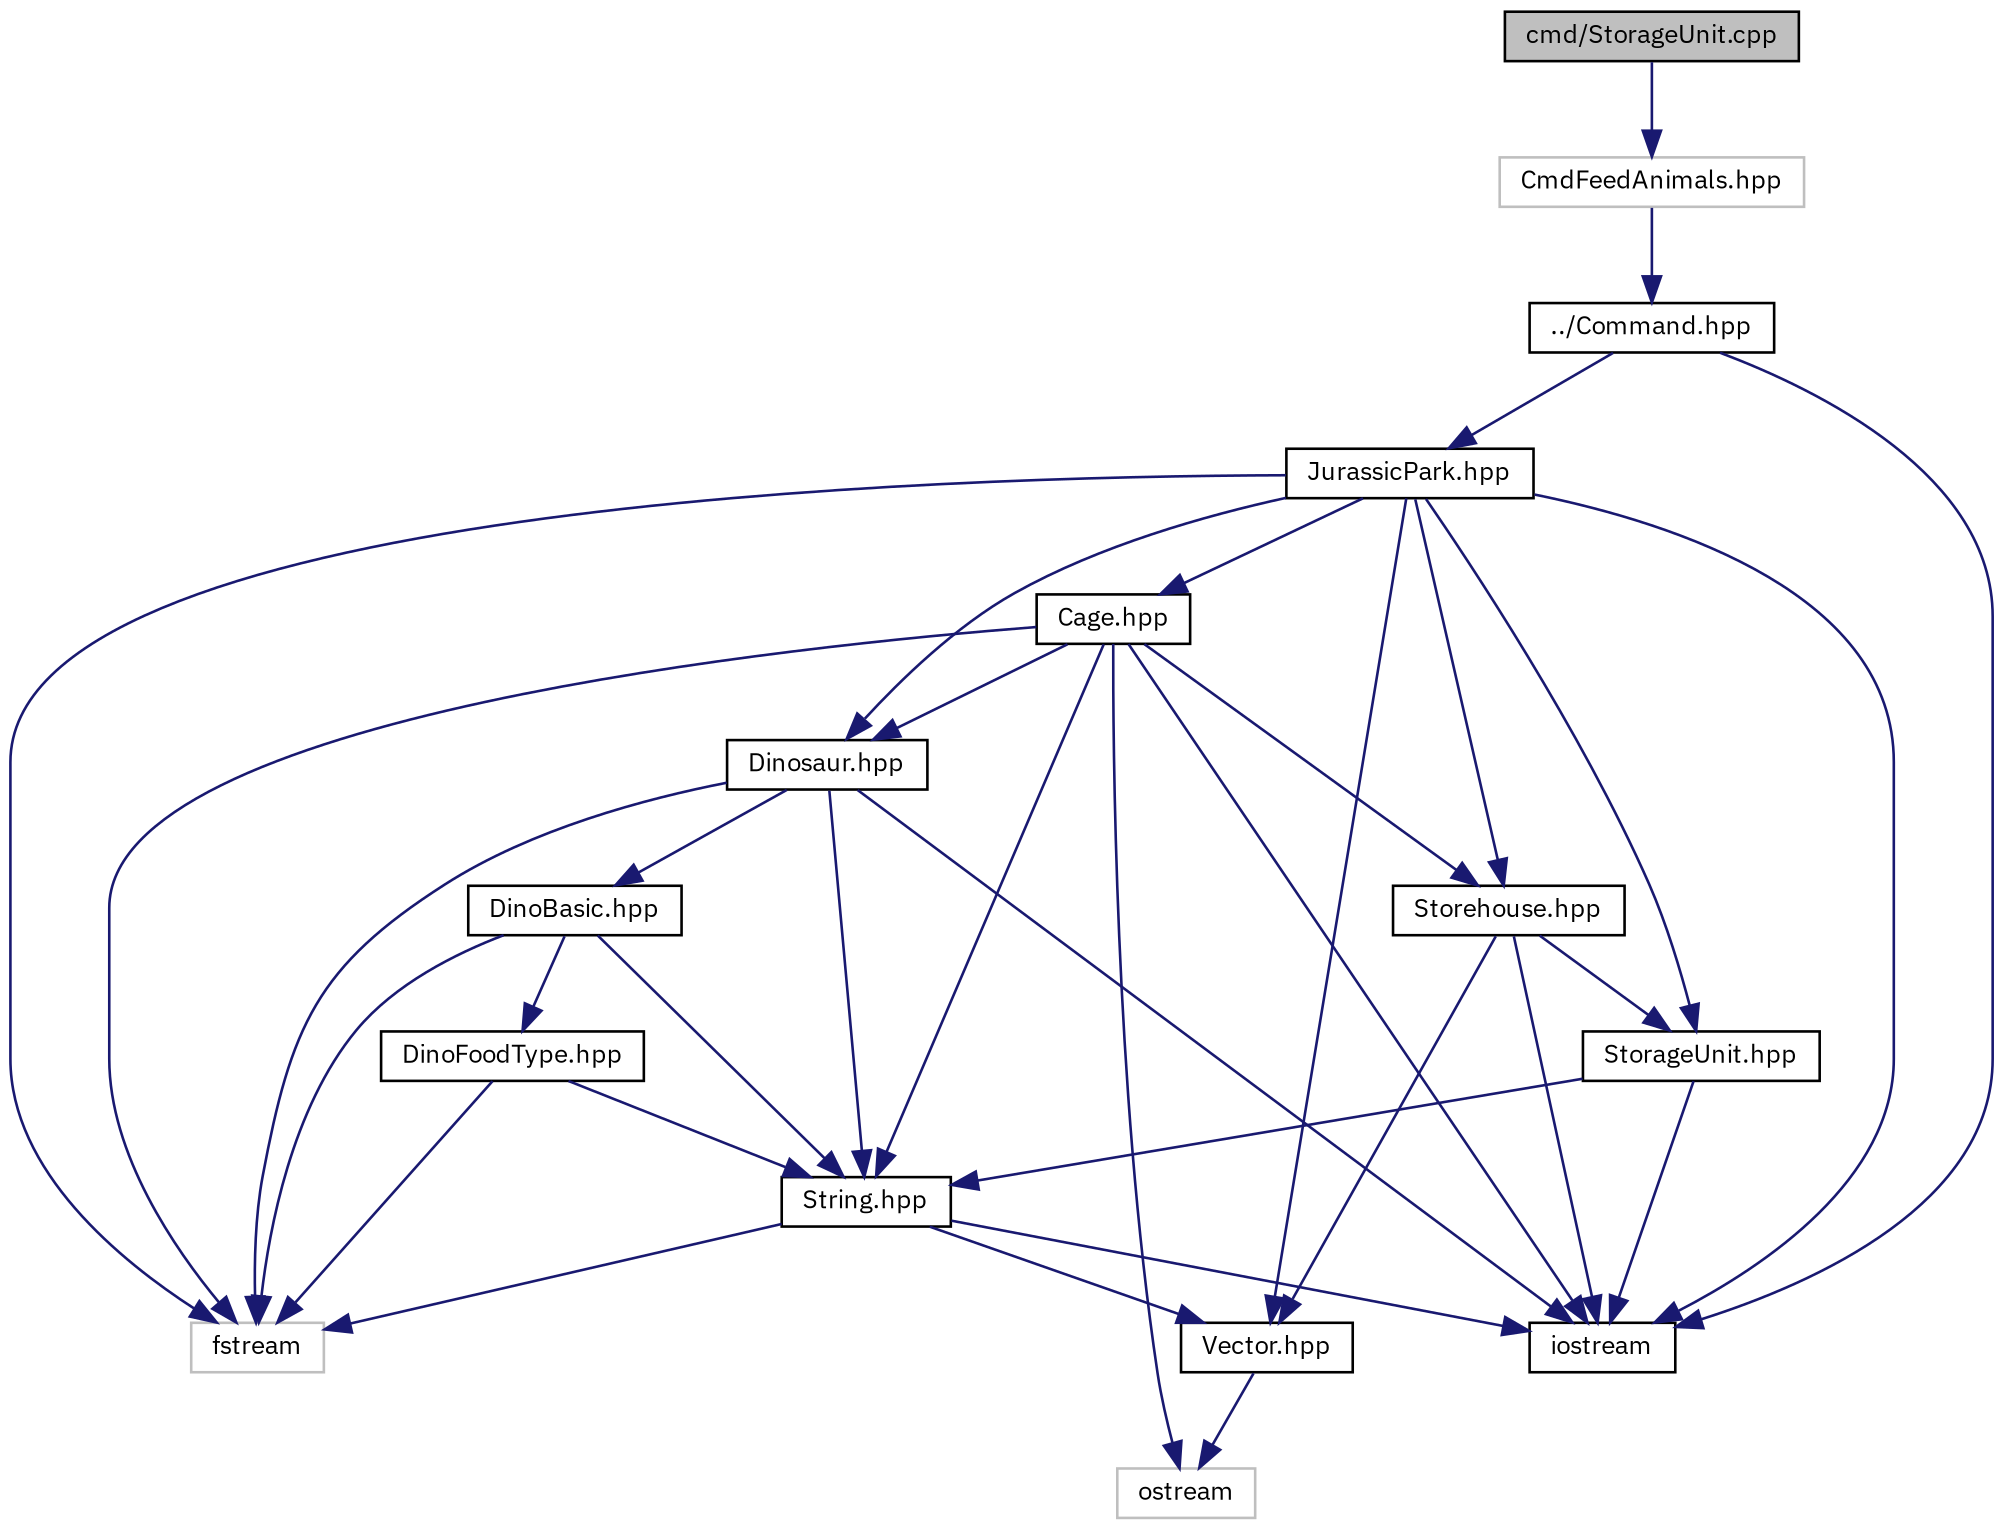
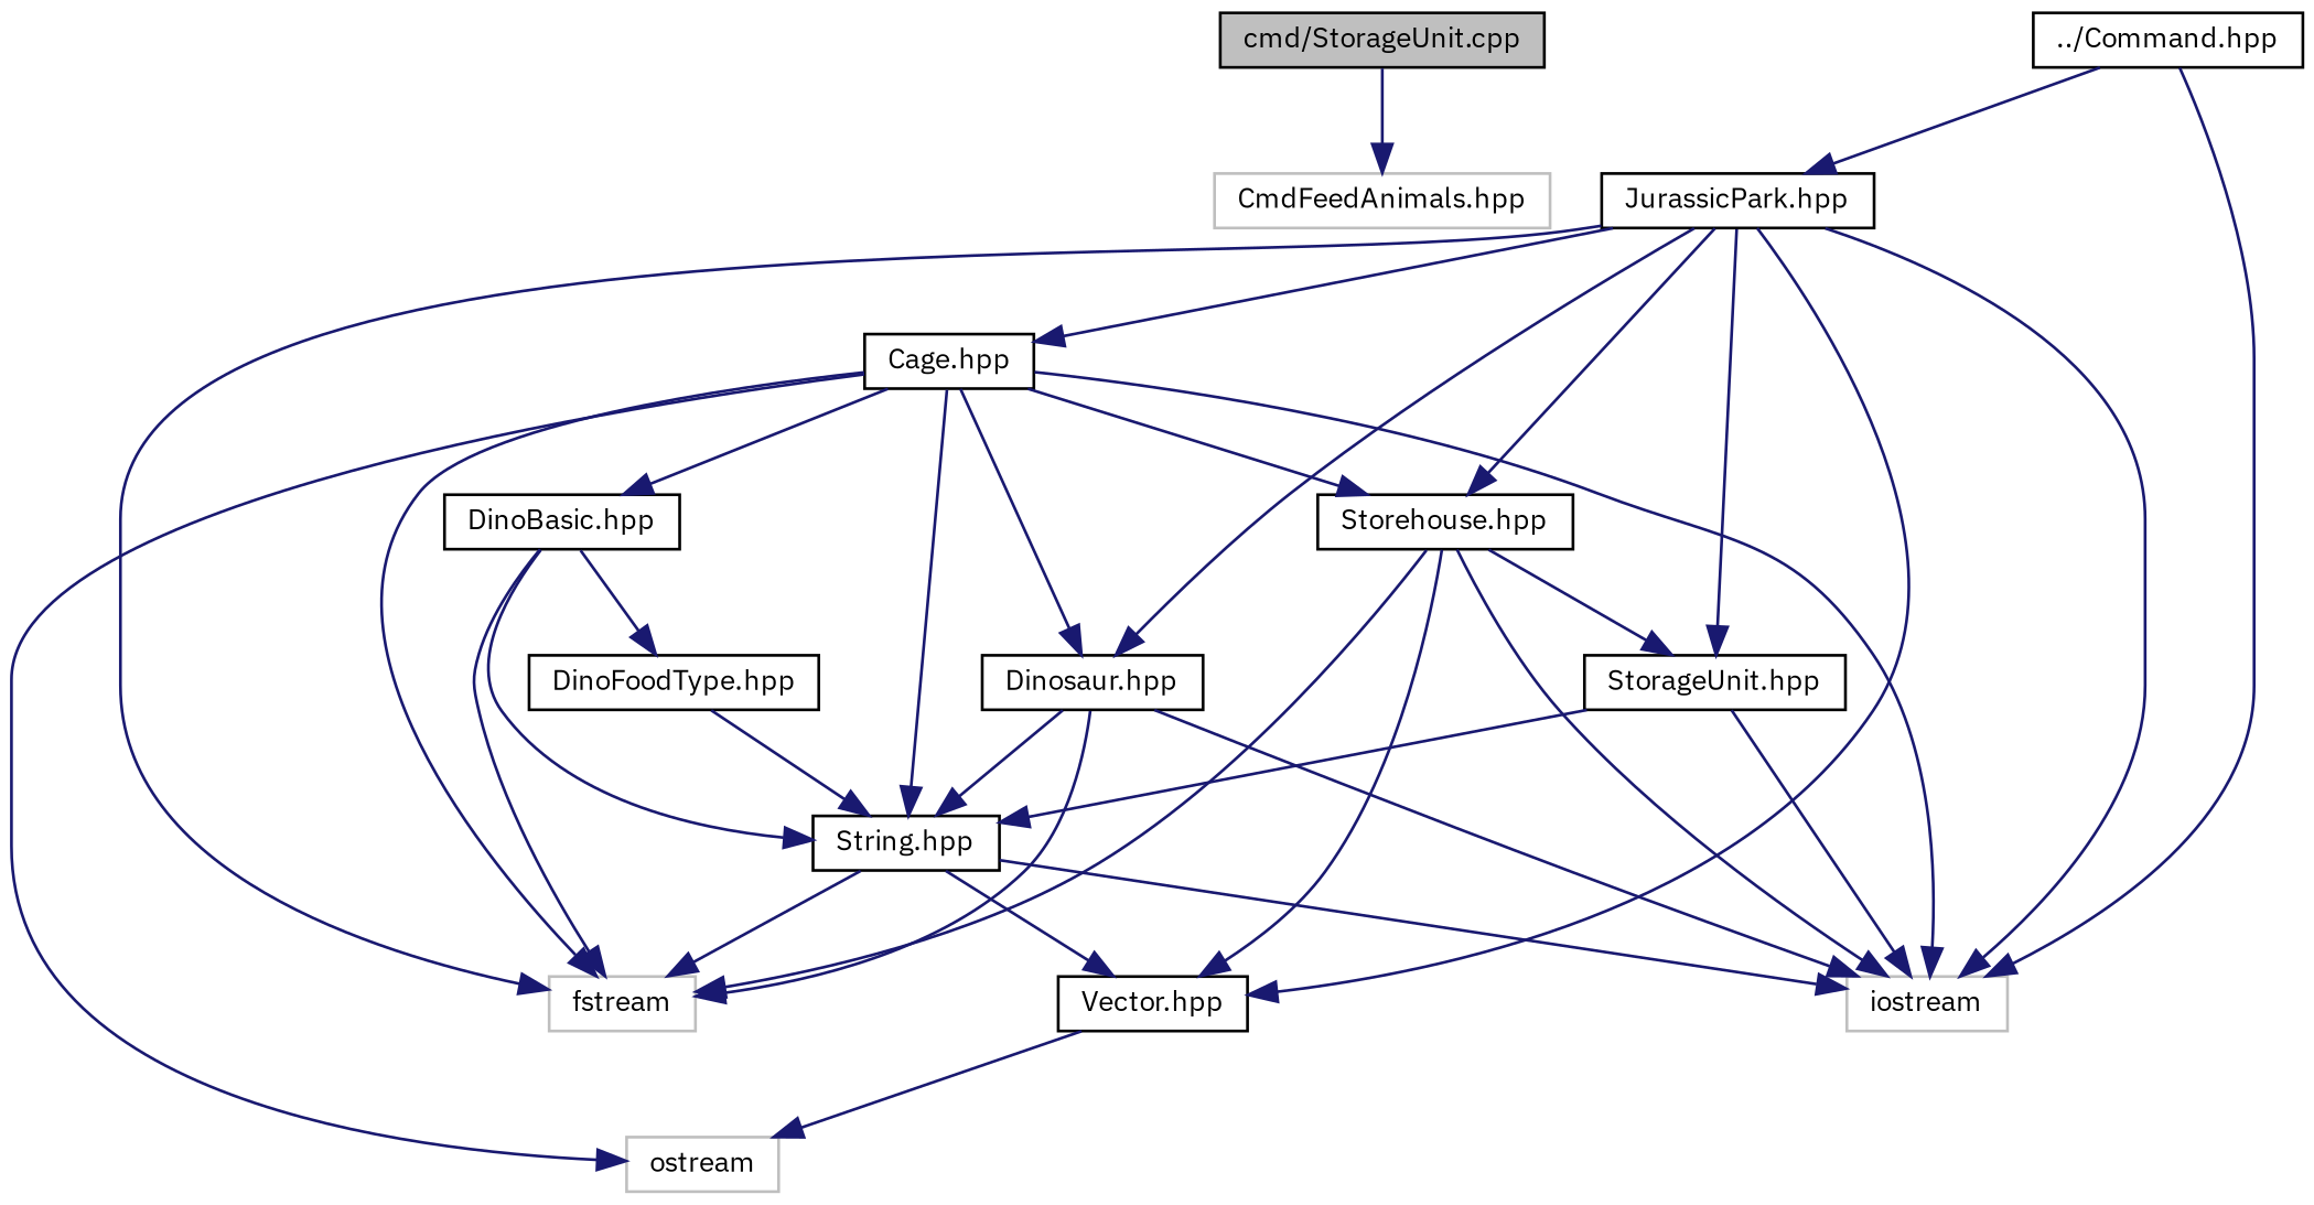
  digraph {
    fontname="IBM Plex Sans"
    node [color=black fillcolor=white fontname="IBM Plex Sans" fontsize=10 shape=record style=filled]
    edge [color=midnightblue fontname="IBM Plex Sans" fontsize=10 labelfontname=Helvetica labelfontsize=10 style=solid]
    n1 [fillcolor=grey75 fontcolor=black height=0.2 label="cmd/StorageUnit.cpp" width=0.4]
    n2 [color=grey75 height=0.2 label="CmdFeedAnimals.hpp" width=0.4]
    n3 [height=0.2 label="../Command.hpp" width=0.4]
-   n4 [height=0.2 label=iostream width=0.4]
+   n4 [color=grey75 height=0.2 label=iostream width=0.4]
    n5 [height=0.2 label="JurassicPark.hpp" width=0.4]
    n6 [color=grey75 height=0.2 label=fstream width=0.4]
    n7 [height=0.2 label="Dinosaur.hpp" width=0.4]
    n8 [height=0.2 label="Vector.hpp" width=0.4]
    n9 [height=0.2 label="Cage.hpp" width=0.4]
    n10 [height=0.2 label="Storehouse.hpp" width=0.4]
    n11 [height=0.2 label="StorageUnit.hpp" width=0.4]
    n12 [height=0.2 label="DinoBasic.hpp" width=0.4]
    n13 [height=0.2 label="String.hpp" width=0.4]
    n14 [color=grey75 height=0.2 label=ostream width=0.4]
    n15 [height=0.2 label="DinoFoodType.hpp" width=0.4]
    n1 -> n2
-   n2 -> n3
    n3 -> n4
    n3 -> n5
    n5 -> n4
    n5 -> n6
    n5 -> n7
    n5 -> n8
    n5 -> n9
    n5 -> n10
    n5 -> n11
    n7 -> n4
    n7 -> n6
-   n7 -> n12
+   n9 -> n12
    n7 -> n13
    n8 -> n14
    n9 -> n4
    n9 -> n6
    n9 -> n7
    n9 -> n10
    n9 -> n13
    n9 -> n14
    n10 -> n4
    n10 -> n8
    n10 -> n11
    n11 -> n4
    n11 -> n13
    n12 -> n6
    n12 -> n13
    n12 -> n15
    n13 -> n4
    n13 -> n6
    n13 -> n8
-   n15 -> n6
+   n10 -> n6
    n15 -> n13
  }
